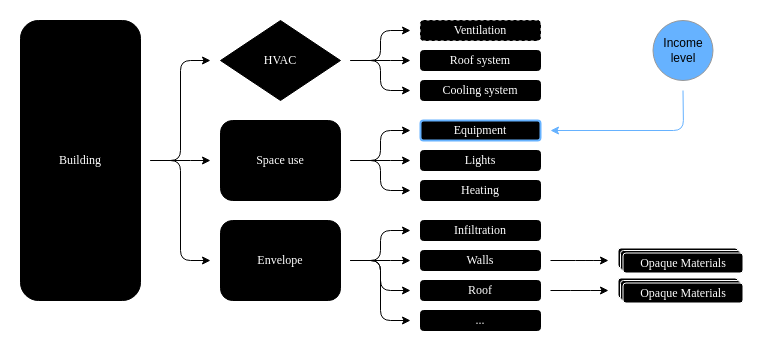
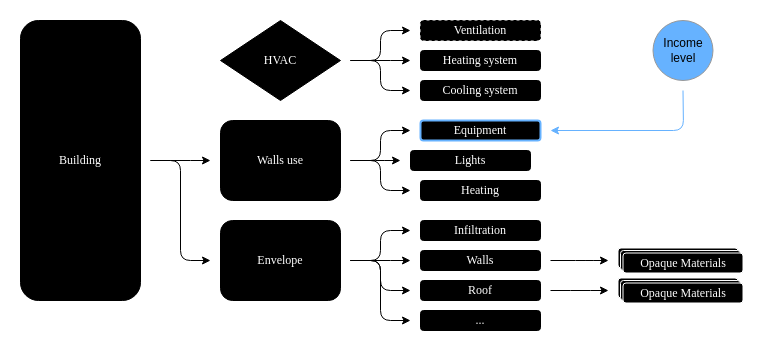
  <mxCell id="0" />
  <mxCell id="1" parent="0" />
- <mxCell id="2" style="edgeStyle=elbowEdgeStyle;html=1;fontFamily=acumin pro;sourcePerimeterSpacing=10;targetPerimeterSpacing=10;strokeColor=#000000;" parent="1" source="5" target="9" edge="1"><mxGeometry relative="1" as="geometry" /></mxCell>
  <mxCell id="3" style="edgeStyle=elbowEdgeStyle;shape=connector;rounded=1;html=1;labelBackgroundColor=default;strokeColor=#000000;fontFamily=acumin pro;fontSize=11;fontColor=default;endArrow=classic;sourcePerimeterSpacing=10;targetPerimeterSpacing=10;" parent="1" source="5" target="13" edge="1"><mxGeometry relative="1" as="geometry" /></mxCell>
  <mxCell id="4" style="edgeStyle=elbowEdgeStyle;shape=connector;rounded=1;html=1;labelBackgroundColor=default;strokeColor=#000000;fontFamily=acumin pro;fontSize=11;fontColor=default;endArrow=classic;sourcePerimeterSpacing=10;targetPerimeterSpacing=10;" parent="1" source="5" target="18" edge="1"><mxGeometry relative="1" as="geometry" /></mxCell>
  <mxCell id="5" value="&lt;font style=&quot;color: rgb(255, 255, 255);&quot;&gt;Building&lt;/font&gt;" style="rounded=1;whiteSpace=wrap;html=1;fontFamily=acumin pro;fillColor=#000000;fontColor=#FBFBFB;" parent="1" vertex="1"><mxGeometry x="20" y="20" width="120" height="280" as="geometry" /></mxCell>
  <mxCell id="6" style="edgeStyle=elbowEdgeStyle;shape=connector;rounded=1;html=1;labelBackgroundColor=default;strokeColor=#000000;fontFamily=acumin pro;fontSize=11;fontColor=default;endArrow=classic;sourcePerimeterSpacing=10;targetPerimeterSpacing=10;" parent="1" source="9" target="21" edge="1"><mxGeometry relative="1" as="geometry" /></mxCell>
  <mxCell id="7" style="edgeStyle=elbowEdgeStyle;shape=connector;rounded=1;html=1;labelBackgroundColor=default;strokeColor=#000000;fontFamily=acumin pro;fontSize=11;fontColor=default;endArrow=classic;sourcePerimeterSpacing=10;targetPerimeterSpacing=10;" parent="1" source="9" target="20" edge="1"><mxGeometry relative="1" as="geometry" /></mxCell>
  <mxCell id="8" style="edgeStyle=elbowEdgeStyle;shape=connector;rounded=1;html=1;labelBackgroundColor=default;strokeColor=#000000;fontFamily=acumin pro;fontSize=11;fontColor=default;endArrow=classic;sourcePerimeterSpacing=10;targetPerimeterSpacing=10;" parent="1" source="9" target="19" edge="1"><mxGeometry relative="1" as="geometry" /></mxCell>
  <mxCell id="9" value="&lt;font style=&quot;color: rgb(255, 255, 255);&quot;&gt;HVAC&lt;/font&gt;" style="rhombus;whiteSpace=wrap;html=1;fontFamily=acumin pro;fillColor=#000000;fontColor=#FBFBFB;" parent="1" vertex="1"><mxGeometry x="220" y="20" width="120" height="80" as="geometry" /></mxCell>
  <mxCell id="10" style="edgeStyle=elbowEdgeStyle;shape=connector;rounded=1;html=1;labelBackgroundColor=default;strokeColor=#000000;fontFamily=acumin pro;fontSize=11;fontColor=default;endArrow=classic;sourcePerimeterSpacing=10;targetPerimeterSpacing=10;" parent="1" source="13" target="22" edge="1"><mxGeometry relative="1" as="geometry" /></mxCell>
  <mxCell id="11" style="edgeStyle=elbowEdgeStyle;shape=connector;rounded=1;html=1;labelBackgroundColor=default;strokeColor=#000000;fontFamily=acumin pro;fontSize=11;fontColor=default;endArrow=classic;sourcePerimeterSpacing=10;targetPerimeterSpacing=10;" parent="1" source="13" target="23" edge="1"><mxGeometry relative="1" as="geometry" /></mxCell>
  <mxCell id="12" style="edgeStyle=elbowEdgeStyle;shape=connector;rounded=1;html=1;labelBackgroundColor=default;strokeColor=#000000;fontFamily=acumin pro;fontSize=11;fontColor=default;endArrow=classic;sourcePerimeterSpacing=10;targetPerimeterSpacing=10;" parent="1" source="13" target="24" edge="1"><mxGeometry relative="1" as="geometry" /></mxCell>
- <mxCell id="13" value="&lt;font style=&quot;color: rgb(255, 255, 255);&quot;&gt;Space use&lt;/font&gt;" style="rounded=1;whiteSpace=wrap;html=1;fontFamily=acumin pro;fillColor=#000000;fontColor=#FFFFFF;" parent="1" vertex="1"><mxGeometry x="220" y="120" width="120" height="80" as="geometry" /></mxCell>
+ <mxCell id="13" value="&lt;font style=&quot;color: rgb(255, 255, 255);&quot;&gt;Walls use&lt;/font&gt;" style="rounded=1;whiteSpace=wrap;html=1;fontFamily=acumin pro;fillColor=#000000;fontColor=#FFFFFF;" parent="1" vertex="1"><mxGeometry x="220" y="120" width="120" height="80" as="geometry" /></mxCell>
  <mxCell id="14" style="edgeStyle=elbowEdgeStyle;shape=connector;rounded=1;html=1;labelBackgroundColor=default;strokeColor=#000000;fontFamily=acumin pro;fontSize=11;fontColor=default;endArrow=classic;sourcePerimeterSpacing=10;targetPerimeterSpacing=10;" parent="1" source="18" target="25" edge="1"><mxGeometry relative="1" as="geometry" /></mxCell>
  <mxCell id="15" style="edgeStyle=elbowEdgeStyle;shape=connector;rounded=1;html=1;labelBackgroundColor=default;strokeColor=#000000;fontFamily=acumin pro;fontSize=11;fontColor=default;endArrow=classic;sourcePerimeterSpacing=10;targetPerimeterSpacing=10;" parent="1" source="18" target="26" edge="1"><mxGeometry relative="1" as="geometry" /></mxCell>
  <mxCell id="16" style="edgeStyle=elbowEdgeStyle;shape=connector;rounded=1;html=1;labelBackgroundColor=default;strokeColor=#000000;fontFamily=acumin pro;fontSize=11;fontColor=default;endArrow=classic;sourcePerimeterSpacing=10;targetPerimeterSpacing=10;" parent="1" source="18" target="28" edge="1"><mxGeometry relative="1" as="geometry" /></mxCell>
  <mxCell id="17" style="edgeStyle=elbowEdgeStyle;shape=connector;rounded=1;html=1;strokeColor=#000000;align=center;verticalAlign=middle;fontFamily=acumin pro;fontSize=11;fontColor=default;labelBackgroundColor=default;endArrow=classic;sourcePerimeterSpacing=10;targetPerimeterSpacing=10;" parent="1" source="18" target="38" edge="1"><mxGeometry relative="1" as="geometry" /></mxCell>
  <mxCell id="18" value="&lt;font style=&quot;color: rgb(255, 255, 255);&quot;&gt;Envelope&lt;/font&gt;" style="rounded=1;whiteSpace=wrap;html=1;fontFamily=acumin pro;fillColor=#000000;fontColor=#FFFFFF;" parent="1" vertex="1"><mxGeometry x="220" y="220" width="120" height="80" as="geometry" /></mxCell>
  <mxCell id="19" value="&lt;font&gt;&lt;font style=&quot;color: rgb(255, 255, 255);&quot;&gt;Cooling system&lt;/font&gt;&lt;br&gt;&lt;/font&gt;" style="rounded=1;whiteSpace=wrap;html=1;fontFamily=acumin pro;fillColor=#000000;fontColor=#FBFBFB;strokeColor=default;align=center;verticalAlign=middle;fontSize=12;" parent="1" vertex="1"><mxGeometry x="420" y="80" width="120" height="20" as="geometry" /></mxCell>
- <mxCell id="20" value="&lt;font&gt;&lt;font style=&quot;color: rgb(255, 255, 255);&quot;&gt;Roof system&lt;/font&gt;&lt;br&gt;&lt;/font&gt;" style="rounded=1;whiteSpace=wrap;html=1;fontFamily=acumin pro;fillColor=#000000;fontColor=#FBFBFB;" parent="1" vertex="1"><mxGeometry x="420" y="50" width="120" height="20" as="geometry" /></mxCell>
+ <mxCell id="20" value="&lt;font&gt;&lt;font style=&quot;color: rgb(255, 255, 255);&quot;&gt;Heating system&lt;/font&gt;&lt;br&gt;&lt;/font&gt;" style="rounded=1;whiteSpace=wrap;html=1;fontFamily=acumin pro;fillColor=#000000;fontColor=#FBFBFB;" parent="1" vertex="1"><mxGeometry x="420" y="50" width="120" height="20" as="geometry" /></mxCell>
  <mxCell id="21" value="&lt;font&gt;&lt;font style=&quot;color: rgb(255, 255, 255);&quot;&gt;Ventilation&lt;/font&gt;&lt;br&gt;&lt;/font&gt;" style="rounded=1;whiteSpace=wrap;html=1;fontFamily=acumin pro;fillColor=#000000;fontColor=#FBFBFB;dashed=1;" parent="1" vertex="1"><mxGeometry x="420" y="20" width="120" height="20" as="geometry" /></mxCell>
  <mxCell id="22" value="&lt;font&gt;&lt;font style=&quot;color: rgb(255, 255, 255);&quot;&gt;Equipment&lt;/font&gt;&lt;br&gt;&lt;/font&gt;" style="rounded=1;whiteSpace=wrap;html=1;fontFamily=acumin pro;fillColor=#000000;fontColor=#FBFBFB;strokeColor=#66B2FF;strokeWidth=2;" parent="1" vertex="1"><mxGeometry x="420" y="120" width="120" height="20" as="geometry" /></mxCell>
- <mxCell id="23" value="&lt;font&gt;&lt;font style=&quot;color: rgb(255, 255, 255);&quot;&gt;Lights&lt;/font&gt;&lt;br&gt;&lt;/font&gt;" style="rounded=1;whiteSpace=wrap;html=1;fontFamily=acumin pro;fillColor=#000000;fontColor=#FBFBFB;" parent="1" vertex="1"><mxGeometry x="420" y="150" width="120" height="20" as="geometry" /></mxCell>
+ <mxCell id="23" value="&lt;font&gt;&lt;font style=&quot;color: rgb(255, 255, 255);&quot;&gt;Lights&lt;/font&gt;&lt;br&gt;&lt;/font&gt;" style="rounded=1;whiteSpace=wrap;html=1;fontFamily=acumin pro;fillColor=#000000;fontColor=#FBFBFB;" parent="1" vertex="1"><mxGeometry x="410" y="150" width="120" height="20" as="geometry" /></mxCell>
  <mxCell id="24" value="&lt;font&gt;&lt;font style=&quot;color: rgb(255, 255, 255);&quot;&gt;Heating&lt;/font&gt;&lt;br&gt;&lt;/font&gt;" style="rounded=1;whiteSpace=wrap;html=1;fontFamily=acumin pro;fillColor=#000000;fontColor=#FBFBFB;" parent="1" vertex="1"><mxGeometry x="420" y="180" width="120" height="20" as="geometry" /></mxCell>
  <mxCell id="25" value="&lt;font&gt;&lt;font style=&quot;color: rgb(255, 255, 255);&quot;&gt;Infiltration&lt;/font&gt;&lt;br&gt;&lt;/font&gt;" style="rounded=1;whiteSpace=wrap;html=1;fontFamily=acumin pro;fillColor=#000000;fontColor=#FBFBFB;" parent="1" vertex="1"><mxGeometry x="420" y="220" width="120" height="20" as="geometry" /></mxCell>
  <mxCell id="26" value="&lt;font&gt;&lt;font style=&quot;color: rgb(255, 255, 255);&quot;&gt;Walls&lt;/font&gt;&lt;br&gt;&lt;/font&gt;" style="rounded=1;whiteSpace=wrap;html=1;fontFamily=acumin pro;fillColor=#000000;fontColor=#FBFBFB;" parent="1" vertex="1"><mxGeometry x="420" y="250" width="120" height="20" as="geometry" /></mxCell>
  <mxCell id="27" style="edgeStyle=elbowEdgeStyle;shape=connector;rounded=1;html=1;labelBackgroundColor=default;strokeColor=#000000;fontFamily=acumin pro;fontSize=11;fontColor=default;endArrow=classic;sourcePerimeterSpacing=10;targetPerimeterSpacing=12;" parent="1" source="28" target="30" edge="1"><mxGeometry relative="1" as="geometry" /></mxCell>
  <mxCell id="28" value="&lt;font&gt;&lt;font style=&quot;color: rgb(255, 255, 255);&quot;&gt;Roof&lt;/font&gt;&lt;br&gt;&lt;/font&gt;" style="rounded=1;whiteSpace=wrap;html=1;fontFamily=acumin pro;fillColor=#000000;fontColor=#FBFBFB;" parent="1" vertex="1"><mxGeometry x="420" y="280" width="120" height="20" as="geometry" /></mxCell>
  <mxCell id="29" value="&lt;font&gt;&lt;br&gt;&lt;/font&gt;" style="rounded=1;whiteSpace=wrap;html=1;fontFamily=acumin pro;strokeColor=#FFFFFF;align=center;verticalAlign=middle;fontSize=12;fontColor=#FBFBFB;fillColor=#000000;" parent="1" vertex="1"><mxGeometry x="617.5" y="277.5" width="120" height="20" as="geometry" /></mxCell>
  <mxCell id="30" value="&lt;font&gt;&lt;br&gt;&lt;/font&gt;" style="rounded=1;whiteSpace=wrap;html=1;fontFamily=acumin pro;strokeColor=#FFFFFF;align=center;verticalAlign=middle;fontSize=12;fontColor=#FBFBFB;fillColor=#000000;" parent="1" vertex="1"><mxGeometry x="620" y="280" width="120" height="20" as="geometry" /></mxCell>
  <mxCell id="31" value="&lt;font&gt;&lt;font style=&quot;color: rgb(255, 255, 255);&quot;&gt;Opaque Materials&lt;/font&gt;&lt;br&gt;&lt;/font&gt;" style="rounded=1;whiteSpace=wrap;html=1;fontFamily=acumin pro;strokeColor=#FFFFFF;align=center;verticalAlign=middle;fontSize=12;fontColor=#FBFBFB;fillColor=#000000;" parent="1" vertex="1"><mxGeometry x="622.5" y="282.5" width="120" height="20" as="geometry" /></mxCell>
  <mxCell id="32" style="edgeStyle=elbowEdgeStyle;shape=connector;rounded=1;html=1;labelBackgroundColor=default;strokeColor=#000000;fontFamily=acumin pro;fontSize=11;fontColor=default;endArrow=classic;sourcePerimeterSpacing=10;targetPerimeterSpacing=12;" parent="1" target="34" edge="1"><mxGeometry relative="1" as="geometry"><mxPoint x="550" y="260" as="sourcePoint" /></mxGeometry></mxCell>
  <mxCell id="33" value="&lt;font&gt;&lt;br&gt;&lt;/font&gt;" style="rounded=1;whiteSpace=wrap;html=1;fontFamily=acumin pro;strokeColor=#FFFFFF;align=center;verticalAlign=middle;fontSize=12;fontColor=#FBFBFB;fillColor=#000000;" parent="1" vertex="1"><mxGeometry x="617.5" y="247.5" width="120" height="20" as="geometry" /></mxCell>
  <mxCell id="34" value="&lt;font&gt;&lt;br&gt;&lt;/font&gt;" style="rounded=1;whiteSpace=wrap;html=1;fontFamily=acumin pro;strokeColor=#FFFFFF;align=center;verticalAlign=middle;fontSize=12;fontColor=#FBFBFB;fillColor=#000000;" parent="1" vertex="1"><mxGeometry x="620" y="250" width="120" height="20" as="geometry" /></mxCell>
  <mxCell id="35" value="&lt;font&gt;&lt;font style=&quot;color: rgb(255, 255, 255);&quot;&gt;Opaque Materials&lt;/font&gt;&lt;br&gt;&lt;/font&gt;" style="rounded=1;whiteSpace=wrap;html=1;fontFamily=acumin pro;strokeColor=#FFFFFF;align=center;verticalAlign=middle;fontSize=12;fontColor=#FBFBFB;fillColor=#000000;" parent="1" vertex="1"><mxGeometry x="622.5" y="252.5" width="120" height="20" as="geometry" /></mxCell>
  <mxCell id="36" style="edgeStyle=elbowEdgeStyle;shape=connector;rounded=1;html=1;strokeColor=#66B2FF;align=center;verticalAlign=middle;fontFamily=acumin pro;fontSize=11;fontColor=default;labelBackgroundColor=default;endArrow=classic;sourcePerimeterSpacing=10;targetPerimeterSpacing=10;" parent="1" source="37" target="22" edge="1"><mxGeometry relative="1" as="geometry"><Array as="points"><mxPoint x="683" y="110" /></Array></mxGeometry></mxCell>
  <mxCell id="37" value="Income&lt;div&gt;level&lt;/div&gt;" style="ellipse;whiteSpace=wrap;html=1;aspect=fixed;strokeColor=#999999;fillColor=#66B2FF;" parent="1" vertex="1"><mxGeometry x="652.5" y="20" width="60" height="60" as="geometry" /></mxCell>
  <mxCell id="38" value="&lt;font&gt;&lt;font style=&quot;color: rgb(255, 255, 255);&quot;&gt;...&lt;/font&gt;&lt;br&gt;&lt;/font&gt;" style="rounded=1;whiteSpace=wrap;html=1;fontFamily=acumin pro;fillColor=#000000;fontColor=#FBFBFB;" parent="1" vertex="1"><mxGeometry x="420" y="310" width="120" height="20" as="geometry" /></mxCell>
